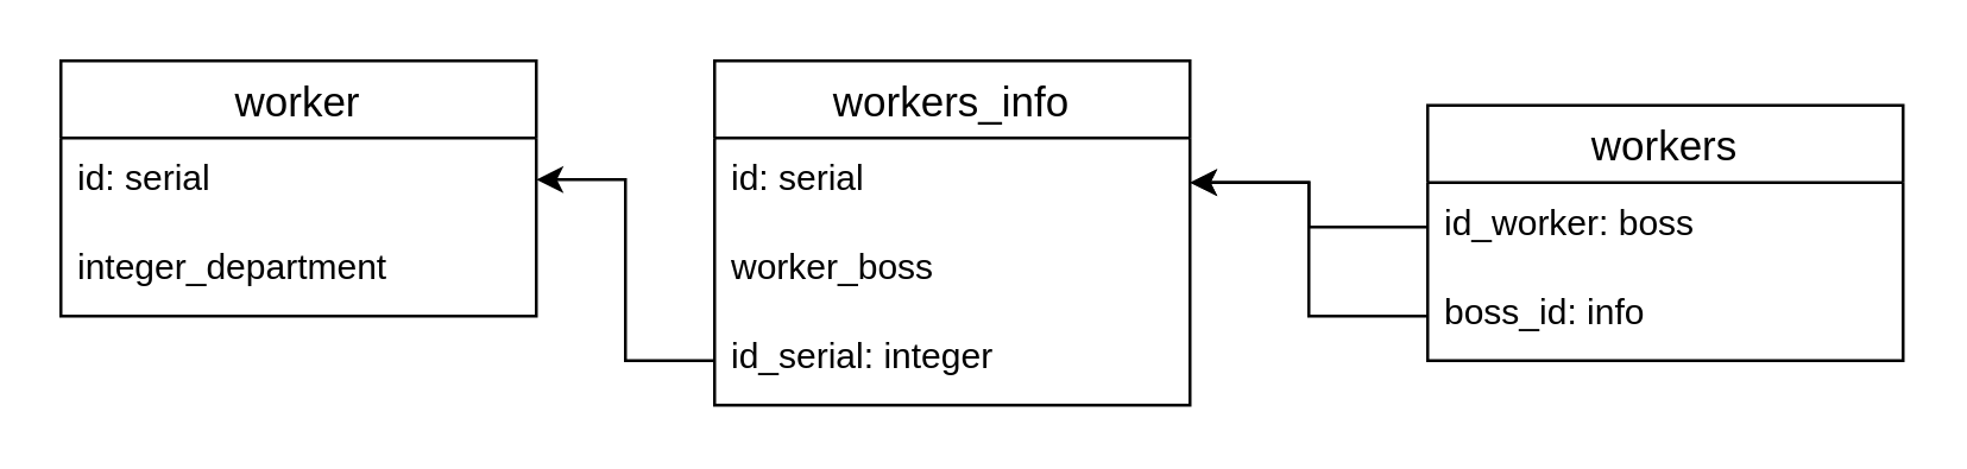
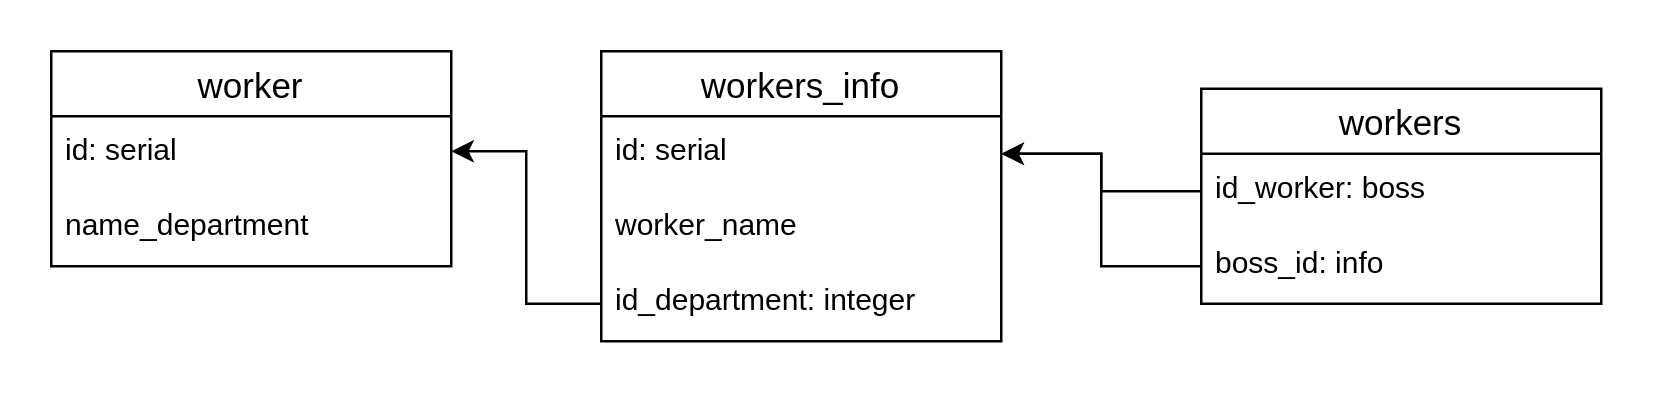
  <mxCell id="0" />
  <mxCell id="1" parent="0" />
  <mxCell id="2" value="workers_info" style="swimlane;fontStyle=0;childLayout=stackLayout;horizontal=1;startSize=26;horizontalStack=0;resizeParent=1;resizeParentMax=0;resizeLast=0;collapsible=1;marginBottom=0;align=center;fontSize=14;" vertex="1" parent="1"><mxGeometry x="240" y="20" width="160" height="116" as="geometry" /></mxCell>
  <mxCell id="3" value="id: serial" style="text;strokeColor=none;fillColor=none;spacingLeft=4;spacingRight=4;overflow=hidden;rotatable=0;points=[[0,0.5],[1,0.5]];portConstraint=eastwest;fontSize=12;" vertex="1" parent="2"><mxGeometry y="26" width="160" height="30" as="geometry" /></mxCell>
- <mxCell id="4" value="worker_boss" style="text;strokeColor=none;fillColor=none;spacingLeft=4;spacingRight=4;overflow=hidden;rotatable=0;points=[[0,0.5],[1,0.5]];portConstraint=eastwest;fontSize=12;" vertex="1" parent="2"><mxGeometry y="56" width="160" height="30" as="geometry" /></mxCell>
- <mxCell id="5" value="id_serial: integer" style="text;strokeColor=none;fillColor=none;spacingLeft=4;spacingRight=4;overflow=hidden;rotatable=0;points=[[0,0.5],[1,0.5]];portConstraint=eastwest;fontSize=12;" vertex="1" parent="2"><mxGeometry y="86" width="160" height="30" as="geometry" /></mxCell>
+ <mxCell id="4" value="worker_name" style="text;strokeColor=none;fillColor=none;spacingLeft=4;spacingRight=4;overflow=hidden;rotatable=0;points=[[0,0.5],[1,0.5]];portConstraint=eastwest;fontSize=12;" vertex="1" parent="2"><mxGeometry y="56" width="160" height="30" as="geometry" /></mxCell>
+ <mxCell id="5" value="id_department: integer" style="text;strokeColor=none;fillColor=none;spacingLeft=4;spacingRight=4;overflow=hidden;rotatable=0;points=[[0,0.5],[1,0.5]];portConstraint=eastwest;fontSize=12;" vertex="1" parent="2"><mxGeometry y="86" width="160" height="30" as="geometry" /></mxCell>
  <mxCell id="6" value="workers" style="swimlane;fontStyle=0;childLayout=stackLayout;horizontal=1;startSize=26;horizontalStack=0;resizeParent=1;resizeParentMax=0;resizeLast=0;collapsible=1;marginBottom=0;align=center;fontSize=14;" vertex="1" parent="1"><mxGeometry x="480" y="35" width="160" height="86" as="geometry" /></mxCell>
  <mxCell id="7" value="id_worker: boss" style="text;strokeColor=none;fillColor=none;spacingLeft=4;spacingRight=4;overflow=hidden;rotatable=0;points=[[0,0.5],[1,0.5]];portConstraint=eastwest;fontSize=12;" vertex="1" parent="6"><mxGeometry y="26" width="160" height="30" as="geometry" /></mxCell>
  <mxCell id="8" value="boss_id: info" style="text;strokeColor=none;fillColor=none;spacingLeft=4;spacingRight=4;overflow=hidden;rotatable=0;points=[[0,0.5],[1,0.5]];portConstraint=eastwest;fontSize=12;" vertex="1" parent="6"><mxGeometry y="56" width="160" height="30" as="geometry" /></mxCell>
  <mxCell id="9" value="" style="edgeStyle=orthogonalEdgeStyle;rounded=0;orthogonalLoop=1;jettySize=auto;html=1;" edge="1" parent="1" source="8" target="3"><mxGeometry relative="1" as="geometry" /></mxCell>
  <mxCell id="10" value="" style="edgeStyle=orthogonalEdgeStyle;rounded=0;orthogonalLoop=1;jettySize=auto;html=1;entryX=1;entryY=0.5;entryDx=0;entryDy=0;" edge="1" parent="1" source="7" target="3"><mxGeometry relative="1" as="geometry" /></mxCell>
  <mxCell id="11" value="worker" style="swimlane;fontStyle=0;childLayout=stackLayout;horizontal=1;startSize=26;horizontalStack=0;resizeParent=1;resizeParentMax=0;resizeLast=0;collapsible=1;marginBottom=0;align=center;fontSize=14;" vertex="1" parent="1"><mxGeometry x="20" y="20" width="160" height="86" as="geometry" /></mxCell>
  <mxCell id="12" value="id: serial" style="text;strokeColor=none;fillColor=none;spacingLeft=4;spacingRight=4;overflow=hidden;rotatable=0;points=[[0,0.5],[1,0.5]];portConstraint=eastwest;fontSize=12;" vertex="1" parent="11"><mxGeometry y="26" width="160" height="30" as="geometry" /></mxCell>
- <mxCell id="13" value="integer_department" style="text;strokeColor=none;fillColor=none;spacingLeft=4;spacingRight=4;overflow=hidden;rotatable=0;points=[[0,0.5],[1,0.5]];portConstraint=eastwest;fontSize=12;" vertex="1" parent="11"><mxGeometry y="56" width="160" height="30" as="geometry" /></mxCell>
+ <mxCell id="13" value="name_department" style="text;strokeColor=none;fillColor=none;spacingLeft=4;spacingRight=4;overflow=hidden;rotatable=0;points=[[0,0.5],[1,0.5]];portConstraint=eastwest;fontSize=12;" vertex="1" parent="11"><mxGeometry y="56" width="160" height="30" as="geometry" /></mxCell>
  <mxCell id="14" value="" style="edgeStyle=orthogonalEdgeStyle;rounded=0;orthogonalLoop=1;jettySize=auto;html=1;" edge="1" parent="1" source="5"><mxGeometry relative="1" as="geometry"><mxPoint x="180" y="60" as="targetPoint" /><Array as="points"><mxPoint x="210" y="121" /><mxPoint x="210" y="60" /></Array></mxGeometry></mxCell>
